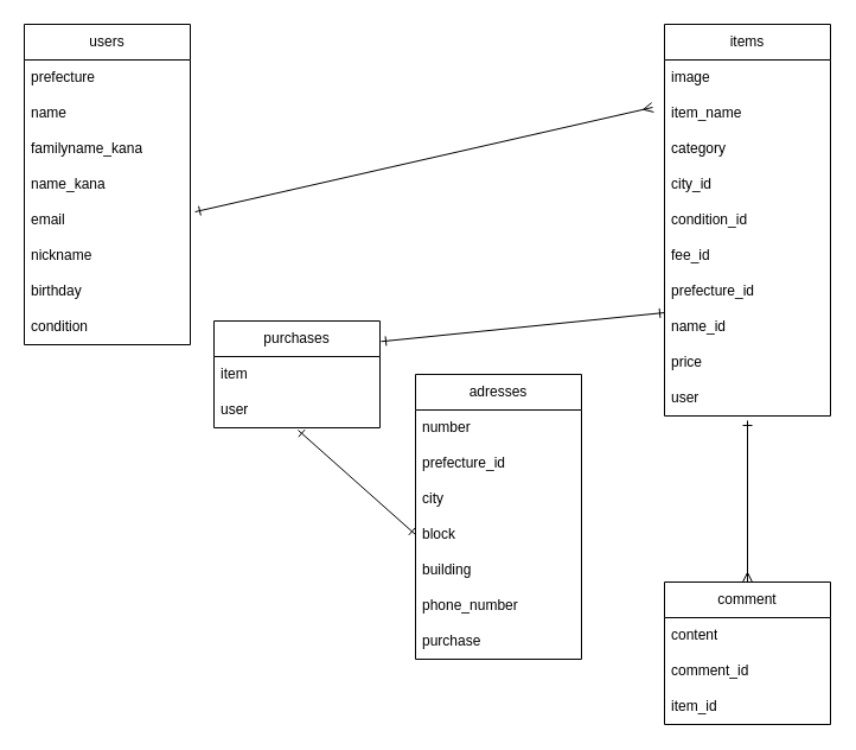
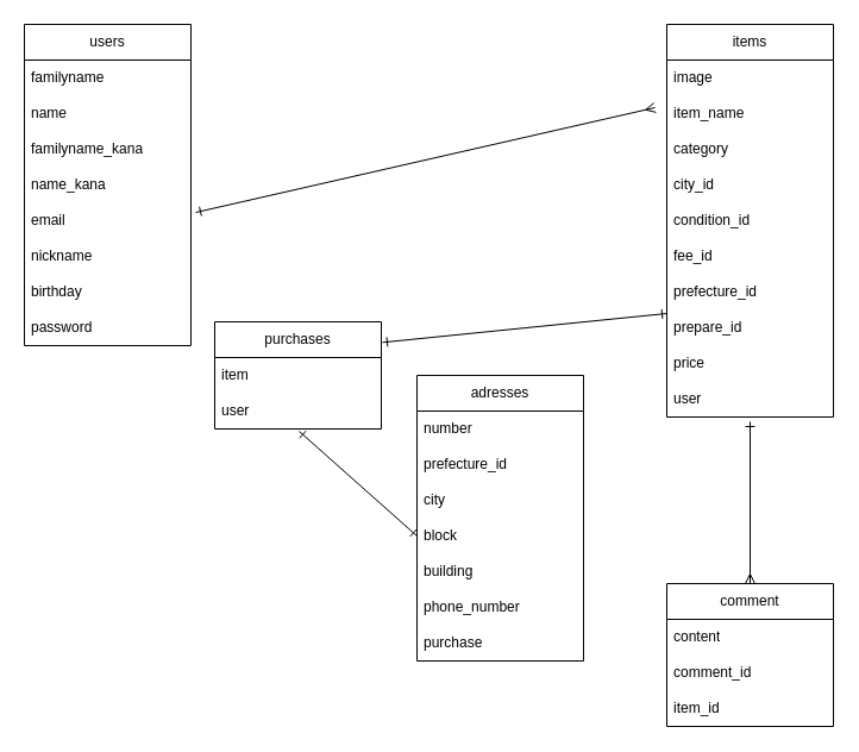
  <mxCell id="0" />
  <mxCell id="1" parent="0" />
  <mxCell id="2" value="users" style="swimlane;fontStyle=0;childLayout=stackLayout;horizontal=1;startSize=30;horizontalStack=0;resizeParent=1;resizeParentMax=0;resizeLast=0;collapsible=1;marginBottom=0;whiteSpace=wrap;html=1;" parent="1" vertex="1"><mxGeometry x="20" y="20" width="140" height="270" as="geometry" /></mxCell>
- <mxCell id="3" value="prefecture" style="text;strokeColor=none;fillColor=none;align=left;verticalAlign=middle;spacingLeft=4;spacingRight=4;overflow=hidden;points=[[0,0.5],[1,0.5]];portConstraint=eastwest;rotatable=0;whiteSpace=wrap;html=1;" parent="2" vertex="1"><mxGeometry y="30" width="140" height="30" as="geometry" /></mxCell>
+ <mxCell id="3" value="familyname" style="text;strokeColor=none;fillColor=none;align=left;verticalAlign=middle;spacingLeft=4;spacingRight=4;overflow=hidden;points=[[0,0.5],[1,0.5]];portConstraint=eastwest;rotatable=0;whiteSpace=wrap;html=1;" parent="2" vertex="1"><mxGeometry y="30" width="140" height="30" as="geometry" /></mxCell>
  <mxCell id="4" value="name" style="text;strokeColor=none;fillColor=none;align=left;verticalAlign=middle;spacingLeft=4;spacingRight=4;overflow=hidden;points=[[0,0.5],[1,0.5]];portConstraint=eastwest;rotatable=0;whiteSpace=wrap;html=1;" parent="2" vertex="1"><mxGeometry y="60" width="140" height="30" as="geometry" /></mxCell>
  <mxCell id="5" value="familyname_kana" style="text;strokeColor=none;fillColor=none;align=left;verticalAlign=middle;spacingLeft=4;spacingRight=4;overflow=hidden;points=[[0,0.5],[1,0.5]];portConstraint=eastwest;rotatable=0;whiteSpace=wrap;html=1;" parent="2" vertex="1"><mxGeometry y="90" width="140" height="30" as="geometry" /></mxCell>
  <mxCell id="6" value="name_kana" style="text;strokeColor=none;fillColor=none;align=left;verticalAlign=middle;spacingLeft=4;spacingRight=4;overflow=hidden;points=[[0,0.5],[1,0.5]];portConstraint=eastwest;rotatable=0;whiteSpace=wrap;html=1;" parent="2" vertex="1"><mxGeometry y="120" width="140" height="30" as="geometry" /></mxCell>
  <mxCell id="7" value="email" style="text;strokeColor=none;fillColor=none;align=left;verticalAlign=middle;spacingLeft=4;spacingRight=4;overflow=hidden;points=[[0,0.5],[1,0.5]];portConstraint=eastwest;rotatable=0;whiteSpace=wrap;html=1;" parent="2" vertex="1"><mxGeometry y="150" width="140" height="30" as="geometry" /></mxCell>
  <mxCell id="8" value="nickname" style="text;strokeColor=none;fillColor=none;align=left;verticalAlign=middle;spacingLeft=4;spacingRight=4;overflow=hidden;points=[[0,0.5],[1,0.5]];portConstraint=eastwest;rotatable=0;whiteSpace=wrap;html=1;" parent="2" vertex="1"><mxGeometry y="180" width="140" height="30" as="geometry" /></mxCell>
  <mxCell id="9" value="birthday" style="text;strokeColor=none;fillColor=none;align=left;verticalAlign=middle;spacingLeft=4;spacingRight=4;overflow=hidden;points=[[0,0.5],[1,0.5]];portConstraint=eastwest;rotatable=0;whiteSpace=wrap;html=1;" parent="2" vertex="1"><mxGeometry y="210" width="140" height="30" as="geometry" /></mxCell>
- <mxCell id="10" value="condition" style="text;strokeColor=none;fillColor=none;align=left;verticalAlign=middle;spacingLeft=4;spacingRight=4;overflow=hidden;points=[[0,0.5],[1,0.5]];portConstraint=eastwest;rotatable=0;whiteSpace=wrap;html=1;" parent="2" vertex="1"><mxGeometry y="240" width="140" height="30" as="geometry" /></mxCell>
+ <mxCell id="10" value="password" style="text;strokeColor=none;fillColor=none;align=left;verticalAlign=middle;spacingLeft=4;spacingRight=4;overflow=hidden;points=[[0,0.5],[1,0.5]];portConstraint=eastwest;rotatable=0;whiteSpace=wrap;html=1;" parent="2" vertex="1"><mxGeometry y="240" width="140" height="30" as="geometry" /></mxCell>
  <mxCell id="11" value="items" style="swimlane;fontStyle=0;childLayout=stackLayout;horizontal=1;startSize=30;horizontalStack=0;resizeParent=1;resizeParentMax=0;resizeLast=0;collapsible=1;marginBottom=0;whiteSpace=wrap;html=1;" parent="1" vertex="1"><mxGeometry x="560" y="20" width="140" height="330" as="geometry"><mxRectangle x="590" y="50" width="70" height="30" as="alternateBounds" /></mxGeometry></mxCell>
  <mxCell id="12" value="image" style="text;strokeColor=none;fillColor=none;align=left;verticalAlign=middle;spacingLeft=4;spacingRight=4;overflow=hidden;points=[[0,0.5],[1,0.5]];portConstraint=eastwest;rotatable=0;whiteSpace=wrap;html=1;" parent="11" vertex="1"><mxGeometry y="30" width="140" height="30" as="geometry" /></mxCell>
  <mxCell id="13" value="item_name" style="text;strokeColor=none;fillColor=none;align=left;verticalAlign=middle;spacingLeft=4;spacingRight=4;overflow=hidden;points=[[0,0.5],[1,0.5]];portConstraint=eastwest;rotatable=0;whiteSpace=wrap;html=1;" parent="11" vertex="1"><mxGeometry y="60" width="140" height="30" as="geometry" /></mxCell>
  <mxCell id="14" value="category" style="text;strokeColor=none;fillColor=none;align=left;verticalAlign=middle;spacingLeft=4;spacingRight=4;overflow=hidden;points=[[0,0.5],[1,0.5]];portConstraint=eastwest;rotatable=0;whiteSpace=wrap;html=1;" parent="11" vertex="1"><mxGeometry y="90" width="140" height="30" as="geometry" /></mxCell>
  <mxCell id="15" value="city_id" style="text;strokeColor=none;fillColor=none;align=left;verticalAlign=middle;spacingLeft=4;spacingRight=4;overflow=hidden;points=[[0,0.5],[1,0.5]];portConstraint=eastwest;rotatable=0;whiteSpace=wrap;html=1;" parent="11" vertex="1"><mxGeometry y="120" width="140" height="30" as="geometry" /></mxCell>
  <mxCell id="16" value="condition_id" style="text;strokeColor=none;fillColor=none;align=left;verticalAlign=middle;spacingLeft=4;spacingRight=4;overflow=hidden;points=[[0,0.5],[1,0.5]];portConstraint=eastwest;rotatable=0;whiteSpace=wrap;html=1;" parent="11" vertex="1"><mxGeometry y="150" width="140" height="30" as="geometry" /></mxCell>
  <mxCell id="17" value="fee_id" style="text;strokeColor=none;fillColor=none;align=left;verticalAlign=middle;spacingLeft=4;spacingRight=4;overflow=hidden;points=[[0,0.5],[1,0.5]];portConstraint=eastwest;rotatable=0;whiteSpace=wrap;html=1;" parent="11" vertex="1"><mxGeometry y="180" width="140" height="30" as="geometry" /></mxCell>
  <mxCell id="18" value="prefecture_id" style="text;strokeColor=none;fillColor=none;align=left;verticalAlign=middle;spacingLeft=4;spacingRight=4;overflow=hidden;points=[[0,0.5],[1,0.5]];portConstraint=eastwest;rotatable=0;whiteSpace=wrap;html=1;" parent="11" vertex="1"><mxGeometry y="210" width="140" height="30" as="geometry" /></mxCell>
- <mxCell id="19" value="name_id" style="text;strokeColor=none;fillColor=none;align=left;verticalAlign=middle;spacingLeft=4;spacingRight=4;overflow=hidden;points=[[0,0.5],[1,0.5]];portConstraint=eastwest;rotatable=0;whiteSpace=wrap;html=1;" parent="11" vertex="1"><mxGeometry y="240" width="140" height="30" as="geometry" /></mxCell>
+ <mxCell id="19" value="prepare_id" style="text;strokeColor=none;fillColor=none;align=left;verticalAlign=middle;spacingLeft=4;spacingRight=4;overflow=hidden;points=[[0,0.5],[1,0.5]];portConstraint=eastwest;rotatable=0;whiteSpace=wrap;html=1;" parent="11" vertex="1"><mxGeometry y="240" width="140" height="30" as="geometry" /></mxCell>
  <mxCell id="20" value="price" style="text;strokeColor=none;fillColor=none;align=left;verticalAlign=middle;spacingLeft=4;spacingRight=4;overflow=hidden;points=[[0,0.5],[1,0.5]];portConstraint=eastwest;rotatable=0;whiteSpace=wrap;html=1;" parent="11" vertex="1"><mxGeometry y="270" width="140" height="30" as="geometry" /></mxCell>
  <mxCell id="21" value="user" style="text;strokeColor=none;fillColor=none;align=left;verticalAlign=middle;spacingLeft=4;spacingRight=4;overflow=hidden;points=[[0,0.5],[1,0.5]];portConstraint=eastwest;rotatable=0;whiteSpace=wrap;html=1;" parent="11" vertex="1"><mxGeometry y="300" width="140" height="30" as="geometry" /></mxCell>
  <mxCell id="22" value="comment" style="swimlane;fontStyle=0;childLayout=stackLayout;horizontal=1;startSize=30;horizontalStack=0;resizeParent=1;resizeParentMax=0;resizeLast=0;collapsible=1;marginBottom=0;whiteSpace=wrap;html=1;" parent="1" vertex="1"><mxGeometry x="560" y="490" width="140" height="120" as="geometry" /></mxCell>
  <mxCell id="23" value="content" style="text;strokeColor=none;fillColor=none;align=left;verticalAlign=middle;spacingLeft=4;spacingRight=4;overflow=hidden;points=[[0,0.5],[1,0.5]];portConstraint=eastwest;rotatable=0;whiteSpace=wrap;html=1;" parent="22" vertex="1"><mxGeometry y="30" width="140" height="30" as="geometry" /></mxCell>
  <mxCell id="24" value="comment_id" style="text;strokeColor=none;fillColor=none;align=left;verticalAlign=middle;spacingLeft=4;spacingRight=4;overflow=hidden;points=[[0,0.5],[1,0.5]];portConstraint=eastwest;rotatable=0;whiteSpace=wrap;html=1;" parent="22" vertex="1"><mxGeometry y="60" width="140" height="30" as="geometry" /></mxCell>
  <mxCell id="25" value="item_id" style="text;strokeColor=none;fillColor=none;align=left;verticalAlign=middle;spacingLeft=4;spacingRight=4;overflow=hidden;points=[[0,0.5],[1,0.5]];portConstraint=eastwest;rotatable=0;whiteSpace=wrap;html=1;" parent="22" vertex="1"><mxGeometry y="90" width="140" height="30" as="geometry" /></mxCell>
  <mxCell id="26" value="purchases" style="swimlane;fontStyle=0;childLayout=stackLayout;horizontal=1;startSize=30;horizontalStack=0;resizeParent=1;resizeParentMax=0;resizeLast=0;collapsible=1;marginBottom=0;whiteSpace=wrap;html=1;" parent="1" vertex="1"><mxGeometry x="180" y="270" width="140" height="90" as="geometry" /></mxCell>
  <mxCell id="27" value="item" style="text;strokeColor=none;fillColor=none;align=left;verticalAlign=middle;spacingLeft=4;spacingRight=4;overflow=hidden;points=[[0,0.5],[1,0.5]];portConstraint=eastwest;rotatable=0;whiteSpace=wrap;html=1;" parent="26" vertex="1"><mxGeometry y="30" width="140" height="30" as="geometry" /></mxCell>
  <mxCell id="28" value="user" style="text;strokeColor=none;fillColor=none;align=left;verticalAlign=middle;spacingLeft=4;spacingRight=4;overflow=hidden;points=[[0,0.5],[1,0.5]];portConstraint=eastwest;rotatable=0;whiteSpace=wrap;html=1;" vertex="1" parent="26"><mxGeometry y="60" width="140" height="30" as="geometry" /></mxCell>
  <mxCell id="29" value="adresses" style="swimlane;fontStyle=0;childLayout=stackLayout;horizontal=1;startSize=30;horizontalStack=0;resizeParent=1;resizeParentMax=0;resizeLast=0;collapsible=1;marginBottom=0;whiteSpace=wrap;html=1;" parent="1" vertex="1"><mxGeometry x="350" y="315" width="140" height="240" as="geometry" /></mxCell>
  <mxCell id="30" value="number" style="text;strokeColor=none;fillColor=none;align=left;verticalAlign=middle;spacingLeft=4;spacingRight=4;overflow=hidden;points=[[0,0.5],[1,0.5]];portConstraint=eastwest;rotatable=0;whiteSpace=wrap;html=1;" parent="29" vertex="1"><mxGeometry y="30" width="140" height="30" as="geometry" /></mxCell>
  <mxCell id="31" value="prefecture_id" style="text;strokeColor=none;fillColor=none;align=left;verticalAlign=middle;spacingLeft=4;spacingRight=4;overflow=hidden;points=[[0,0.5],[1,0.5]];portConstraint=eastwest;rotatable=0;whiteSpace=wrap;html=1;" parent="29" vertex="1"><mxGeometry y="60" width="140" height="30" as="geometry" /></mxCell>
  <mxCell id="32" value="city" style="text;strokeColor=none;fillColor=none;align=left;verticalAlign=middle;spacingLeft=4;spacingRight=4;overflow=hidden;points=[[0,0.5],[1,0.5]];portConstraint=eastwest;rotatable=0;whiteSpace=wrap;html=1;" parent="29" vertex="1"><mxGeometry y="90" width="140" height="30" as="geometry" /></mxCell>
  <mxCell id="33" value="block" style="text;strokeColor=none;fillColor=none;align=left;verticalAlign=middle;spacingLeft=4;spacingRight=4;overflow=hidden;points=[[0,0.5],[1,0.5]];portConstraint=eastwest;rotatable=0;whiteSpace=wrap;html=1;" parent="29" vertex="1"><mxGeometry y="120" width="140" height="30" as="geometry" /></mxCell>
  <mxCell id="34" value="building" style="text;strokeColor=none;fillColor=none;align=left;verticalAlign=middle;spacingLeft=4;spacingRight=4;overflow=hidden;points=[[0,0.5],[1,0.5]];portConstraint=eastwest;rotatable=0;whiteSpace=wrap;html=1;" parent="29" vertex="1"><mxGeometry y="150" width="140" height="30" as="geometry" /></mxCell>
  <mxCell id="35" value="phone_number" style="text;strokeColor=none;fillColor=none;align=left;verticalAlign=middle;spacingLeft=4;spacingRight=4;overflow=hidden;points=[[0,0.5],[1,0.5]];portConstraint=eastwest;rotatable=0;whiteSpace=wrap;html=1;" parent="29" vertex="1"><mxGeometry y="180" width="140" height="30" as="geometry" /></mxCell>
  <mxCell id="36" value="purchase" style="text;strokeColor=none;fillColor=none;align=left;verticalAlign=middle;spacingLeft=4;spacingRight=4;overflow=hidden;points=[[0,0.5],[1,0.5]];portConstraint=eastwest;rotatable=0;whiteSpace=wrap;html=1;" parent="29" vertex="1"><mxGeometry y="210" width="140" height="30" as="geometry" /></mxCell>
  <mxCell id="37" value="" style="endArrow=ERmany;html=1;exitX=1.029;exitY=0.267;exitDx=0;exitDy=0;exitPerimeter=0;endFill=0;startArrow=ERone;startFill=0;strokeWidth=1;jumpSize=9;" parent="1" source="7" edge="1"><mxGeometry width="50" height="50" relative="1" as="geometry"><mxPoint x="20" y="270" as="sourcePoint" /><mxPoint x="550" y="90" as="targetPoint" /><Array as="points" /></mxGeometry></mxCell>
  <mxCell id="38" value="" style="endArrow=ERone;html=1;strokeWidth=1;jumpSize=9;exitX=1.007;exitY=0.192;exitDx=0;exitDy=0;startArrow=ERone;startFill=0;endFill=0;entryX=0;entryY=1.1;entryDx=0;entryDy=0;entryPerimeter=0;exitPerimeter=0;" parent="1" source="26" target="18" edge="1"><mxGeometry width="50" height="50" relative="1" as="geometry"><mxPoint x="340" y="340" as="sourcePoint" /><mxPoint x="560" y="240" as="targetPoint" /></mxGeometry></mxCell>
  <mxCell id="39" value="" style="endArrow=ERone;html=1;strokeWidth=1;jumpSize=9;entryX=0.507;entryY=1.067;entryDx=0;entryDy=0;entryPerimeter=0;exitX=0;exitY=0.5;exitDx=0;exitDy=0;startArrow=ERone;startFill=0;endFill=0;" parent="1" source="33" edge="1"><mxGeometry width="50" height="50" relative="1" as="geometry"><mxPoint x="340" y="340" as="sourcePoint" /><mxPoint x="250.98" y="362.01" as="targetPoint" /></mxGeometry></mxCell>
  <mxCell id="40" value="" style="endArrow=ERone;html=1;strokeWidth=1;jumpSize=9;entryX=0.5;entryY=1.133;entryDx=0;entryDy=0;entryPerimeter=0;exitX=0.5;exitY=0;exitDx=0;exitDy=0;startArrow=ERmany;startFill=0;endFill=0;" parent="1" source="22" target="21" edge="1"><mxGeometry width="50" height="50" relative="1" as="geometry"><mxPoint x="340" y="340" as="sourcePoint" /><mxPoint x="390" y="290" as="targetPoint" /></mxGeometry></mxCell>
